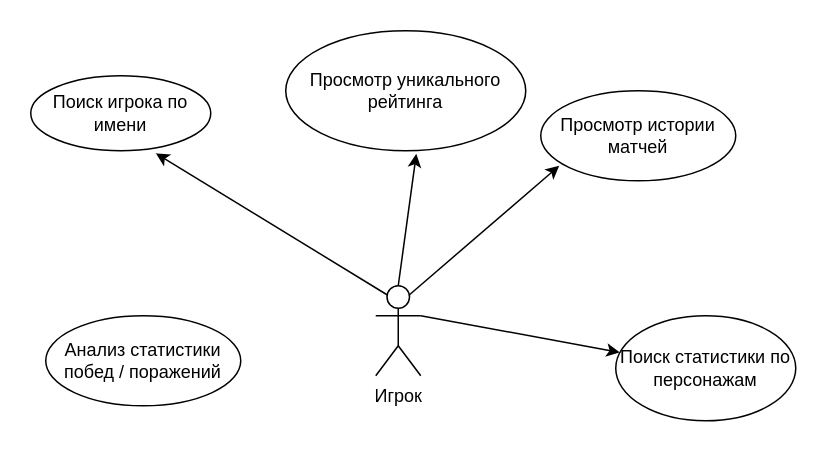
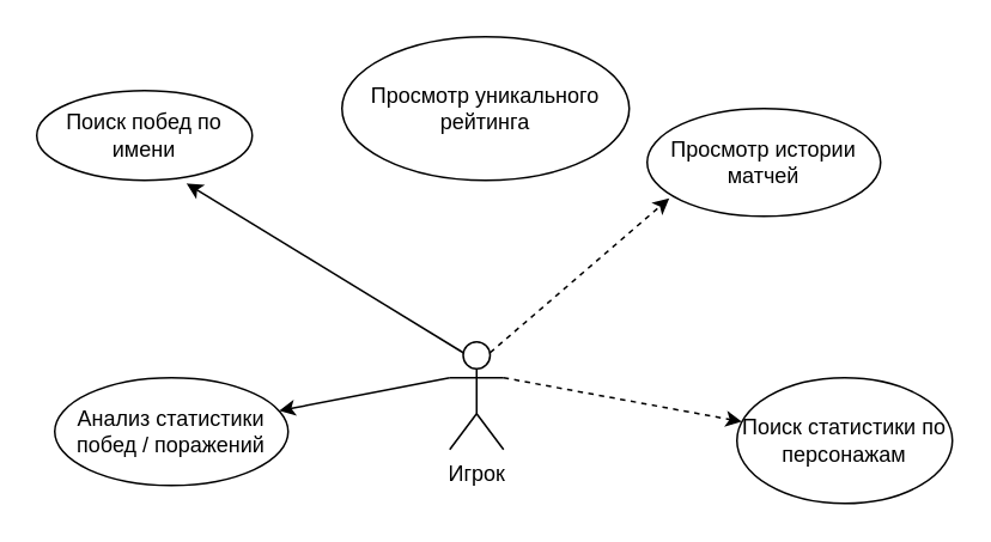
  <mxCell id="0" />
  <mxCell id="1" parent="0" />
  <mxCell id="2" value="Игрок" style="shape=umlActor;verticalLabelPosition=bottom;verticalAlign=top;html=1;outlineConnect=0;" vertex="1" parent="1"><mxGeometry x="250" y="190" width="30" height="60" as="geometry" /></mxCell>
- <mxCell id="3" value="Поиск игрока по имени" style="ellipse;whiteSpace=wrap;html=1;" vertex="1" parent="1"><mxGeometry x="20" y="50" width="120" height="50" as="geometry" /></mxCell>
+ <mxCell id="3" value="Поиск побед по имени" style="ellipse;whiteSpace=wrap;html=1;" vertex="1" parent="1"><mxGeometry x="20" y="50" width="120" height="50" as="geometry" /></mxCell>
  <mxCell id="4" value="Просмотр истории матчей" style="ellipse;whiteSpace=wrap;html=1;" vertex="1" parent="1"><mxGeometry x="360" y="60" width="130" height="60" as="geometry" /></mxCell>
  <mxCell id="5" value="Анализ статистики&lt;div&gt;побед / поражений&lt;/div&gt;" style="ellipse;whiteSpace=wrap;html=1;" vertex="1" parent="1"><mxGeometry x="30" y="210" width="130" height="60" as="geometry" /></mxCell>
  <mxCell id="6" value="Поиск статистики по персонажам" style="ellipse;whiteSpace=wrap;html=1;" vertex="1" parent="1"><mxGeometry x="410" y="210" width="120" height="70" as="geometry" /></mxCell>
  <mxCell id="7" value="Просмотр уникального рейтинга" style="ellipse;whiteSpace=wrap;html=1;" vertex="1" parent="1"><mxGeometry x="190" y="20" width="160" height="80" as="geometry" /></mxCell>
- <mxCell id="8" value="" style="endArrow=classic;html=1;rounded=0;exitX=0.75;exitY=0.1;exitDx=0;exitDy=0;exitPerimeter=0;entryX=0.095;entryY=0.833;entryDx=0;entryDy=0;entryPerimeter=0;" edge="1" parent="1" source="2" target="4"><mxGeometry width="50" height="50" relative="1" as="geometry"><mxPoint x="280" y="100" as="sourcePoint" /><mxPoint x="330" y="50" as="targetPoint" /></mxGeometry></mxCell>
+ <mxCell id="8" value="" style="endArrow=classic;html=1;rounded=0;exitX=0.75;exitY=0.1;exitDx=0;exitDy=0;exitPerimeter=0;entryX=0.095;entryY=0.833;entryDx=0;entryDy=0;entryPerimeter=0;dashed=1;" edge="1" parent="1" source="2" target="4"><mxGeometry width="50" height="50" relative="1" as="geometry"><mxPoint x="280" y="100" as="sourcePoint" /><mxPoint x="330" y="50" as="targetPoint" /></mxGeometry></mxCell>
  <mxCell id="9" value="" style="endArrow=classic;html=1;rounded=0;entryX=0.695;entryY=1.034;entryDx=0;entryDy=0;entryPerimeter=0;exitX=0.25;exitY=0.1;exitDx=0;exitDy=0;exitPerimeter=0;" edge="1" parent="1" source="2" target="3"><mxGeometry width="50" height="50" relative="1" as="geometry"><mxPoint x="260" y="119" as="sourcePoint" /><mxPoint x="330" y="50" as="targetPoint" /></mxGeometry></mxCell>
- <mxCell id="11" value="" style="endArrow=classic;html=1;rounded=0;exitX=1;exitY=0.333;exitDx=0;exitDy=0;exitPerimeter=0;" edge="1" parent="1" source="2" target="6"><mxGeometry width="50" height="50" relative="1" as="geometry"><mxPoint x="280" y="100" as="sourcePoint" /><mxPoint x="330" y="50" as="targetPoint" /></mxGeometry></mxCell>
- <mxCell id="12" value="" style="endArrow=classic;html=1;rounded=0;exitX=0.5;exitY=0;exitDx=0;exitDy=0;exitPerimeter=0;entryX=0.544;entryY=1.026;entryDx=0;entryDy=0;entryPerimeter=0;" edge="1" parent="1" source="2" target="7"><mxGeometry width="50" height="50" relative="1" as="geometry"><mxPoint x="280" y="240" as="sourcePoint" /><mxPoint x="330" y="190" as="targetPoint" /></mxGeometry></mxCell>
+ <mxCell id="10" value="" style="endArrow=classic;html=1;rounded=0;exitX=0;exitY=0.333;exitDx=0;exitDy=0;exitPerimeter=0;" edge="1" parent="1" source="2" target="5"><mxGeometry width="50" height="50" relative="1" as="geometry"><mxPoint x="280" y="100" as="sourcePoint" /><mxPoint x="330" y="50" as="targetPoint" /></mxGeometry></mxCell>
+ <mxCell id="11" value="" style="endArrow=classic;html=1;rounded=0;exitX=1;exitY=0.333;exitDx=0;exitDy=0;exitPerimeter=0;dashed=1;" edge="1" parent="1" source="2" target="6"><mxGeometry width="50" height="50" relative="1" as="geometry"><mxPoint x="280" y="100" as="sourcePoint" /><mxPoint x="330" y="50" as="targetPoint" /></mxGeometry></mxCell>
